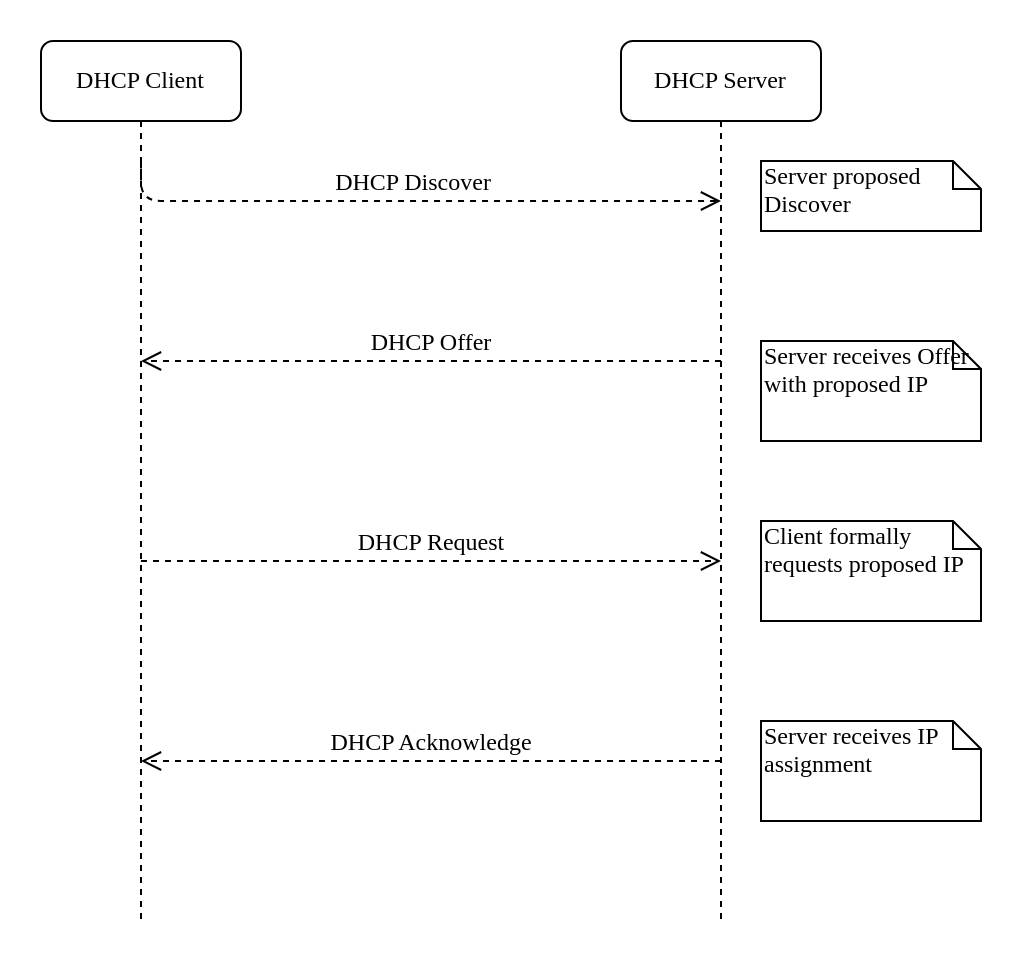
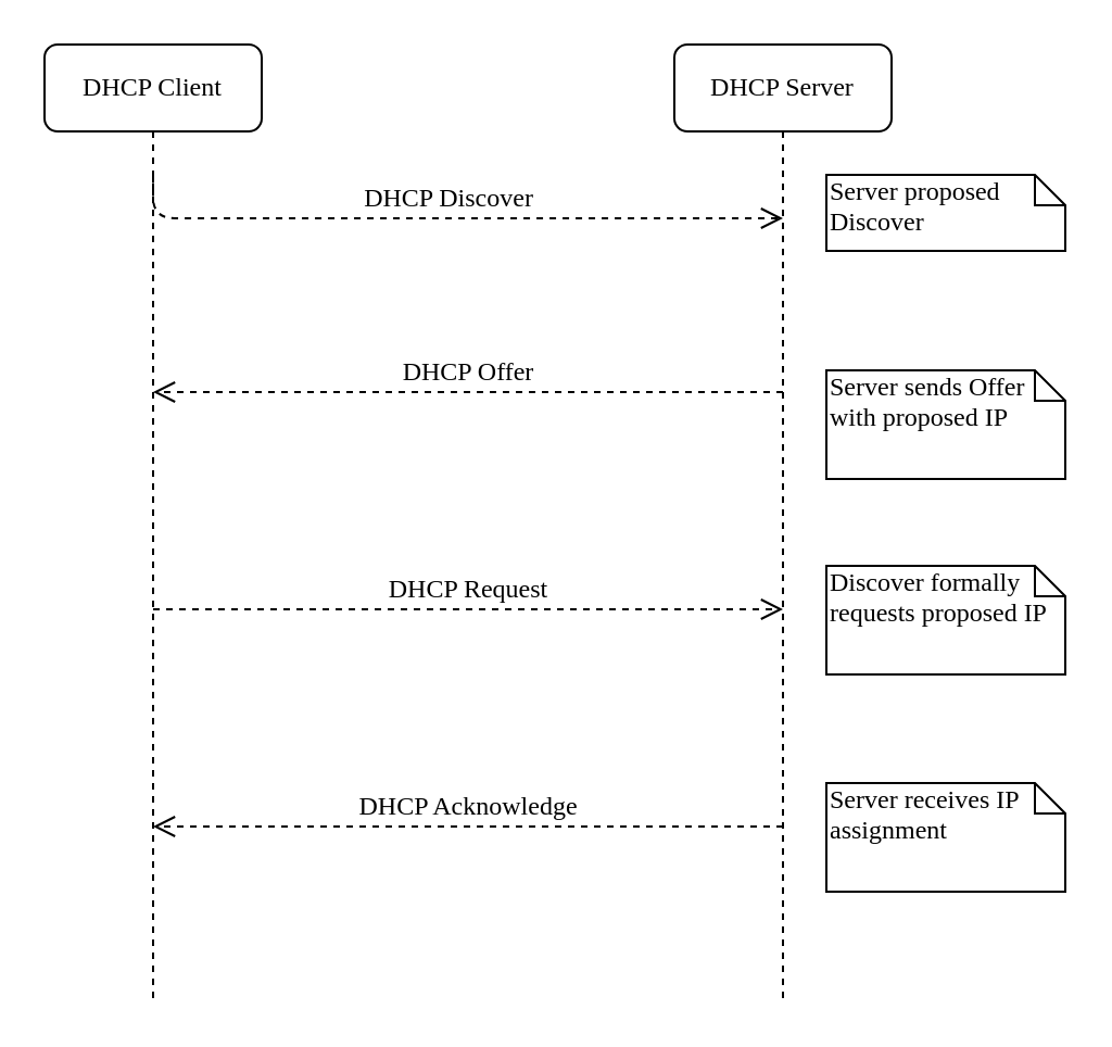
  <mxCell id="0" />
  <mxCell id="1" parent="0" />
  <mxCell id="2" value="Server proposed Discover" style="shape=note;whiteSpace=wrap;html=1;size=14;verticalAlign=top;align=left;spacingTop=-6;rounded=0;shadow=0;comic=0;labelBackgroundColor=none;strokeWidth=1;fontFamily=Verdana;fontSize=12" parent="1" vertex="1"><mxGeometry x="380" y="80" width="110" height="35" as="geometry" /></mxCell>
  <mxCell id="3" value="DHCP Client" style="shape=umlLifeline;perimeter=lifelinePerimeter;whiteSpace=wrap;html=1;container=0;collapsible=0;recursiveResize=0;outlineConnect=0;rounded=1;shadow=0;comic=0;labelBackgroundColor=none;strokeWidth=1;fontFamily=Verdana;fontSize=12;align=center;" vertex="1" parent="1"><mxGeometry x="20" y="20" width="100" height="440" as="geometry" /></mxCell>
  <mxCell id="4" value="DHCP Server" style="shape=umlLifeline;perimeter=lifelinePerimeter;whiteSpace=wrap;html=1;container=0;collapsible=0;recursiveResize=0;outlineConnect=0;rounded=1;shadow=0;comic=0;labelBackgroundColor=none;strokeWidth=1;fontFamily=Verdana;fontSize=12;align=center;" vertex="1" parent="1"><mxGeometry x="310" y="20" width="100" height="440" as="geometry" /></mxCell>
  <mxCell id="5" value="DHCP Discover" style="html=1;verticalAlign=bottom;endArrow=open;dashed=1;endSize=8;labelBackgroundColor=none;fontFamily=Verdana;fontSize=12;edgeStyle=elbowEdgeStyle;elbow=vertical;entryX=0.5;entryY=0.138;entryDx=0;entryDy=0;entryPerimeter=0;exitX=0.5;exitY=0.138;exitDx=0;exitDy=0;exitPerimeter=0;" edge="1" parent="1" source="3"><mxGeometry relative="1" as="geometry"><mxPoint x="360" y="100" as="targetPoint" /><Array as="points"><mxPoint x="470" y="100" /></Array><mxPoint x="80" y="100" as="sourcePoint" /></mxGeometry></mxCell>
  <mxCell id="6" value="DHCP Offer" style="html=1;verticalAlign=bottom;endArrow=open;dashed=1;endSize=8;labelBackgroundColor=none;fontFamily=Verdana;fontSize=12;edgeStyle=elbowEdgeStyle;elbow=vertical;" edge="1" parent="1"><mxGeometry relative="1" as="geometry"><mxPoint x="70" y="180" as="targetPoint" /><Array as="points" /><mxPoint x="360" y="180" as="sourcePoint" /></mxGeometry></mxCell>
- <mxCell id="7" value="Server receives Offer with proposed IP" style="shape=note;whiteSpace=wrap;html=1;size=14;verticalAlign=top;align=left;spacingTop=-6;rounded=0;shadow=0;comic=0;labelBackgroundColor=none;strokeWidth=1;fontFamily=Verdana;fontSize=12" vertex="1" parent="1"><mxGeometry x="380" y="170" width="110" height="50" as="geometry" /></mxCell>
+ <mxCell id="7" value="Server sends Offer with proposed IP" style="shape=note;whiteSpace=wrap;html=1;size=14;verticalAlign=top;align=left;spacingTop=-6;rounded=0;shadow=0;comic=0;labelBackgroundColor=none;strokeWidth=1;fontFamily=Verdana;fontSize=12" vertex="1" parent="1"><mxGeometry x="380" y="170" width="110" height="50" as="geometry" /></mxCell>
  <mxCell id="8" value="DHCP Request" style="html=1;verticalAlign=bottom;endArrow=open;dashed=1;endSize=8;labelBackgroundColor=none;fontFamily=Verdana;fontSize=12;edgeStyle=elbowEdgeStyle;elbow=vertical;exitX=0.5;exitY=0.414;exitDx=0;exitDy=0;exitPerimeter=0;entryX=0.5;entryY=0.414;entryDx=0;entryDy=0;entryPerimeter=0;" edge="1" parent="1"><mxGeometry relative="1" as="geometry"><mxPoint x="360" y="280.12" as="targetPoint" /><Array as="points" /><mxPoint x="70" y="280" as="sourcePoint" /></mxGeometry></mxCell>
- <mxCell id="9" value="Client formally requests proposed IP" style="shape=note;whiteSpace=wrap;html=1;size=14;verticalAlign=top;align=left;spacingTop=-6;rounded=0;shadow=0;comic=0;labelBackgroundColor=none;strokeWidth=1;fontFamily=Verdana;fontSize=12" vertex="1" parent="1"><mxGeometry x="380" y="260" width="110" height="50" as="geometry" /></mxCell>
+ <mxCell id="9" value="Discover formally requests proposed IP" style="shape=note;whiteSpace=wrap;html=1;size=14;verticalAlign=top;align=left;spacingTop=-6;rounded=0;shadow=0;comic=0;labelBackgroundColor=none;strokeWidth=1;fontFamily=Verdana;fontSize=12" vertex="1" parent="1"><mxGeometry x="380" y="260" width="110" height="50" as="geometry" /></mxCell>
  <mxCell id="10" value="DHCP Acknowledge" style="html=1;verticalAlign=bottom;endArrow=open;dashed=1;endSize=8;labelBackgroundColor=none;fontFamily=Verdana;fontSize=12;edgeStyle=elbowEdgeStyle;elbow=vertical;" edge="1" parent="1"><mxGeometry relative="1" as="geometry"><mxPoint x="70" y="380" as="targetPoint" /><Array as="points" /><mxPoint x="360" y="380" as="sourcePoint" /></mxGeometry></mxCell>
  <mxCell id="11" value="Server receives IP assignment" style="shape=note;whiteSpace=wrap;html=1;size=14;verticalAlign=top;align=left;spacingTop=-6;rounded=0;shadow=0;comic=0;labelBackgroundColor=none;strokeWidth=1;fontFamily=Verdana;fontSize=12" vertex="1" parent="1"><mxGeometry x="380" y="360" width="110" height="50" as="geometry" /></mxCell>
